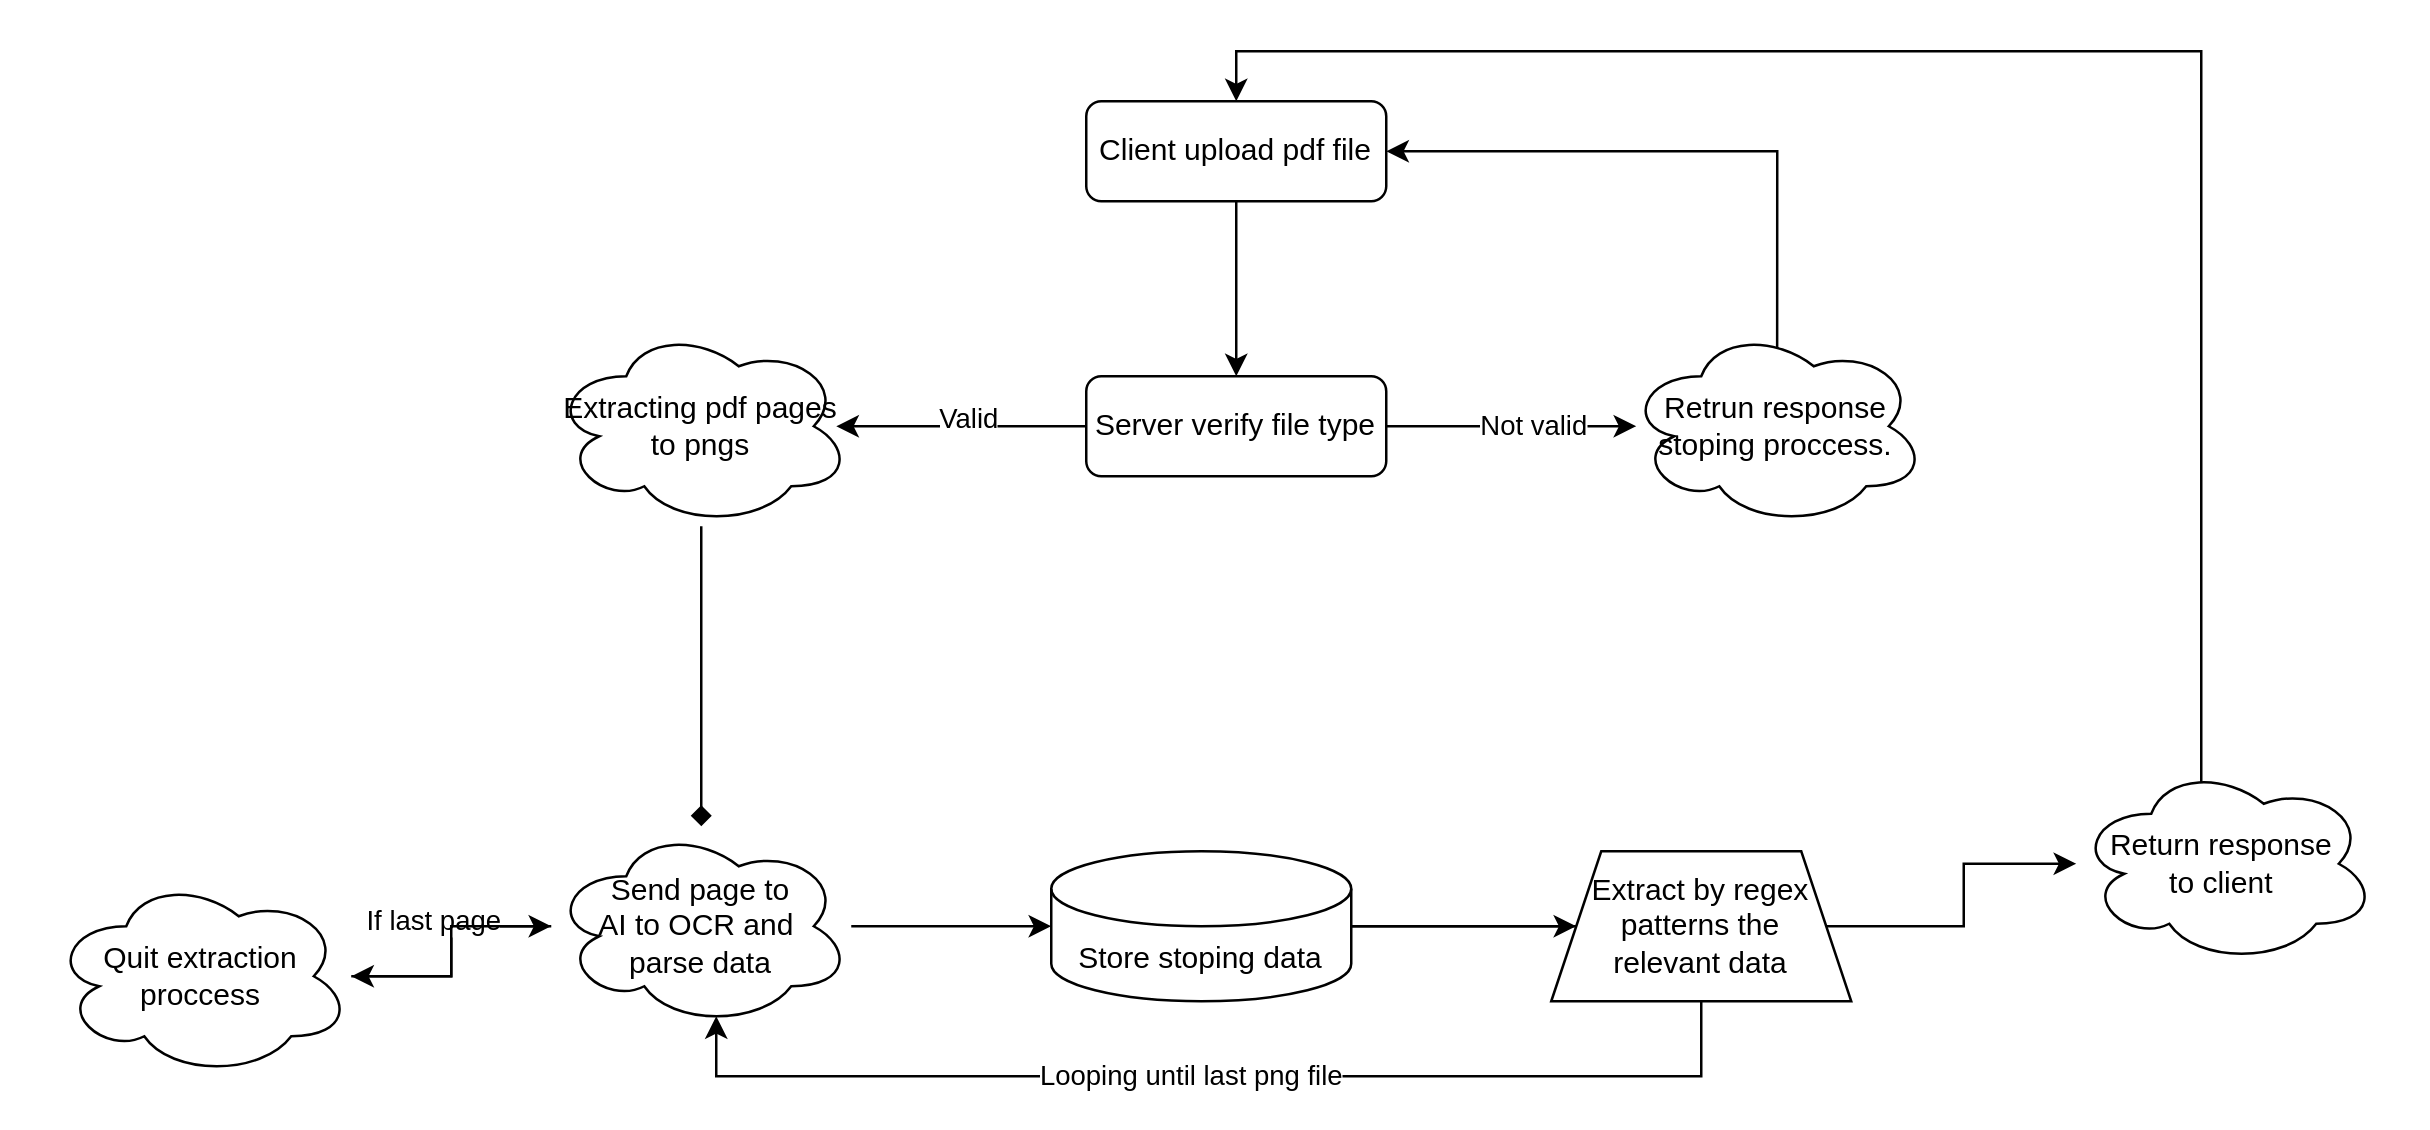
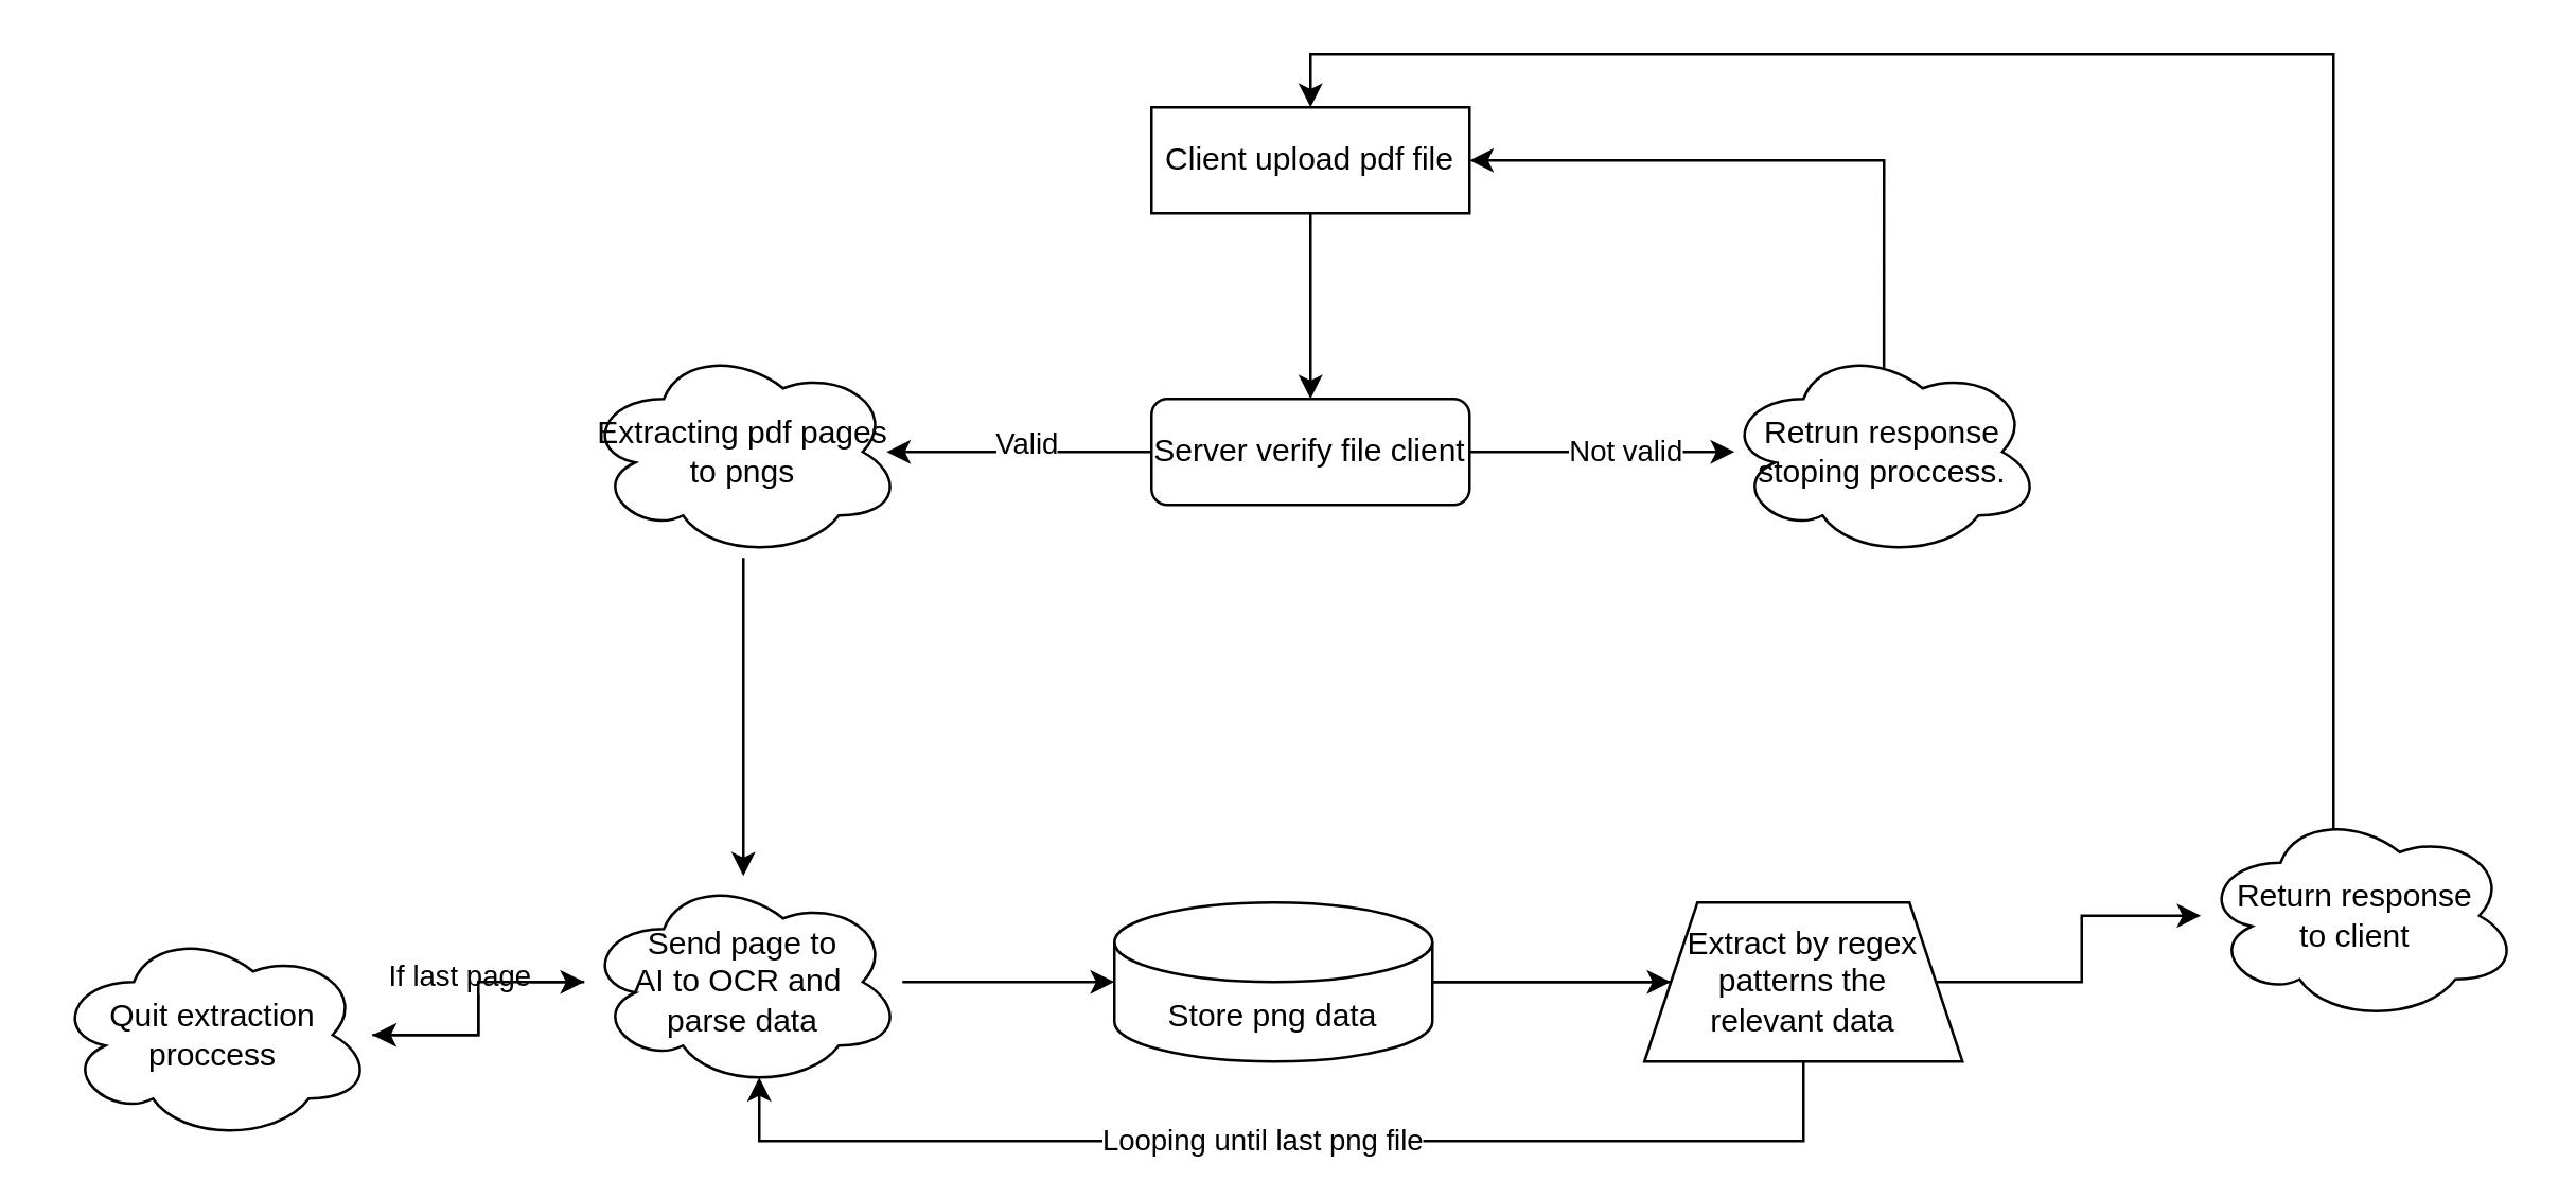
  <mxCell id="0" />
  <mxCell id="1" parent="0" />
  <mxCell id="2" value="" style="edgeStyle=orthogonalEdgeStyle;rounded=0;orthogonalLoop=1;jettySize=auto;html=1;" edge="1" parent="1" source="3" target="8"><mxGeometry relative="1" as="geometry" /></mxCell>
- <mxCell id="3" value="Client upload pdf file" style="rounded=1;whiteSpace=wrap;html=1;fontSize=12;glass=0;strokeWidth=1;shadow=0;" parent="1" vertex="1"><mxGeometry x="434" y="40" width="120" height="40" as="geometry" /></mxCell>
+ <mxCell id="3" value="Client upload pdf file" style="whiteSpace=wrap;html=1;fontSize=12;glass=0;strokeWidth=1;shadow=0;rounded=0;" parent="1" vertex="1"><mxGeometry x="434" y="40" width="120" height="40" as="geometry" /></mxCell>
  <mxCell id="4" value="" style="edgeStyle=orthogonalEdgeStyle;rounded=0;orthogonalLoop=1;jettySize=auto;html=1;" edge="1" parent="1" source="8"><mxGeometry relative="1" as="geometry"><mxPoint x="654" y="170" as="targetPoint" /></mxGeometry></mxCell>
  <mxCell id="5" value="Not valid" style="edgeLabel;html=1;align=center;verticalAlign=middle;resizable=0;points=[];" vertex="1" connectable="0" parent="4"><mxGeometry x="0.168" y="1" relative="1" as="geometry"><mxPoint as="offset" /></mxGeometry></mxCell>
  <mxCell id="6" value="" style="edgeStyle=orthogonalEdgeStyle;rounded=0;orthogonalLoop=1;jettySize=auto;html=1;" edge="1" parent="1" source="8"><mxGeometry relative="1" as="geometry"><mxPoint x="334" y="170" as="targetPoint" /><Array as="points"><mxPoint x="384" y="170" /><mxPoint x="384" y="170" /></Array></mxGeometry></mxCell>
  <mxCell id="7" value="Valid" style="edgeLabel;html=1;align=center;verticalAlign=middle;resizable=0;points=[];" vertex="1" connectable="0" parent="6"><mxGeometry x="-0.032" y="-4" relative="1" as="geometry"><mxPoint as="offset" /></mxGeometry></mxCell>
- <mxCell id="8" value="Server verify file type" style="whiteSpace=wrap;html=1;rounded=1;glass=0;strokeWidth=1;shadow=0;" vertex="1" parent="1"><mxGeometry x="434" y="150" width="120" height="40" as="geometry" /></mxCell>
- <mxCell id="9" value="" style="edgeStyle=orthogonalEdgeStyle;rounded=0;orthogonalLoop=1;jettySize=auto;html=1;endArrow=diamond;" edge="1" parent="1" source="10" target="16"><mxGeometry relative="1" as="geometry" /></mxCell>
+ <mxCell id="8" value="Server verify file client" style="whiteSpace=wrap;html=1;rounded=1;glass=0;strokeWidth=1;shadow=0;" vertex="1" parent="1"><mxGeometry x="434" y="150" width="120" height="40" as="geometry" /></mxCell>
+ <mxCell id="9" value="" style="edgeStyle=orthogonalEdgeStyle;rounded=0;orthogonalLoop=1;jettySize=auto;html=1;" edge="1" parent="1" source="10" target="16"><mxGeometry relative="1" as="geometry" /></mxCell>
  <mxCell id="10" value="Extracting pdf pages to pngs" style="ellipse;shape=cloud;whiteSpace=wrap;html=1;" vertex="1" parent="1"><mxGeometry x="220" y="130" width="120" height="80" as="geometry" /></mxCell>
  <mxCell id="11" style="edgeStyle=orthogonalEdgeStyle;rounded=0;orthogonalLoop=1;jettySize=auto;html=1;entryX=1;entryY=0.5;entryDx=0;entryDy=0;exitX=0.503;exitY=0.14;exitDx=0;exitDy=0;exitPerimeter=0;" edge="1" parent="1" source="12" target="3"><mxGeometry relative="1" as="geometry"><Array as="points"><mxPoint x="710" y="60" /></Array></mxGeometry></mxCell>
  <mxCell id="12" value="Retrun response&lt;div&gt;stoping proccess.&lt;/div&gt;" style="ellipse;shape=cloud;whiteSpace=wrap;html=1;" vertex="1" parent="1"><mxGeometry x="650" y="130" width="120" height="80" as="geometry" /></mxCell>
  <mxCell id="13" value="" style="edgeStyle=orthogonalEdgeStyle;rounded=0;orthogonalLoop=1;jettySize=auto;html=1;" edge="1" parent="1" source="16" target="18"><mxGeometry relative="1" as="geometry" /></mxCell>
  <mxCell id="14" value="" style="edgeStyle=orthogonalEdgeStyle;rounded=0;orthogonalLoop=1;jettySize=auto;html=1;" edge="1" parent="1" source="16" target="24"><mxGeometry relative="1" as="geometry" /></mxCell>
  <mxCell id="15" value="If last page" style="edgeLabel;html=1;align=center;verticalAlign=middle;resizable=0;points=[];" vertex="1" connectable="0" parent="14"><mxGeometry x="-0.125" y="-3" relative="1" as="geometry"><mxPoint x="-5" y="-7" as="offset" /></mxGeometry></mxCell>
  <mxCell id="16" value="Send page to&lt;div&gt;AI to OCR and&amp;nbsp;&lt;/div&gt;&lt;div&gt;parse data&lt;/div&gt;" style="ellipse;shape=cloud;whiteSpace=wrap;html=1;" vertex="1" parent="1"><mxGeometry x="220" y="330" width="120" height="80" as="geometry" /></mxCell>
  <mxCell id="17" value="" style="edgeStyle=orthogonalEdgeStyle;rounded=0;orthogonalLoop=1;jettySize=auto;html=1;" edge="1" parent="1" source="18" target="22"><mxGeometry relative="1" as="geometry" /></mxCell>
- <mxCell id="18" value="Store stoping data" style="shape=cylinder3;whiteSpace=wrap;html=1;boundedLbl=1;backgroundOutline=1;size=15;" vertex="1" parent="1"><mxGeometry x="420" y="340" width="120" height="60" as="geometry" /></mxCell>
+ <mxCell id="18" value="Store png data" style="shape=cylinder3;whiteSpace=wrap;html=1;boundedLbl=1;backgroundOutline=1;size=15;" vertex="1" parent="1"><mxGeometry x="420" y="340" width="120" height="60" as="geometry" /></mxCell>
  <mxCell id="19" style="edgeStyle=orthogonalEdgeStyle;rounded=0;orthogonalLoop=1;jettySize=auto;html=1;entryX=0.55;entryY=0.95;entryDx=0;entryDy=0;entryPerimeter=0;" edge="1" parent="1" source="18" target="16"><mxGeometry relative="1" as="geometry"><Array as="points"><mxPoint x="680" y="370" /><mxPoint x="680" y="430" /><mxPoint x="286" y="430" /></Array></mxGeometry></mxCell>
  <mxCell id="20" value="Looping until last png file" style="edgeLabel;html=1;align=center;verticalAlign=middle;resizable=0;points=[];" vertex="1" connectable="0" parent="19"><mxGeometry x="-0.034" y="-1" relative="1" as="geometry"><mxPoint x="-107" as="offset" /></mxGeometry></mxCell>
  <mxCell id="21" value="" style="edgeStyle=orthogonalEdgeStyle;rounded=0;orthogonalLoop=1;jettySize=auto;html=1;" edge="1" parent="1" source="22" target="26"><mxGeometry relative="1" as="geometry" /></mxCell>
  <mxCell id="22" value="Extract by regex&lt;div&gt;patterns the&lt;/div&gt;&lt;div&gt;relevant data&lt;/div&gt;" style="shape=trapezoid;perimeter=trapezoidPerimeter;whiteSpace=wrap;html=1;fixedSize=1;" vertex="1" parent="1"><mxGeometry x="620" y="340" width="120" height="60" as="geometry" /></mxCell>
  <mxCell id="23" value="" style="edgeStyle=orthogonalEdgeStyle;rounded=0;orthogonalLoop=1;jettySize=auto;html=1;" edge="1" parent="1" source="24" target="16"><mxGeometry relative="1" as="geometry" /></mxCell>
  <mxCell id="24" value="Quit extraction&lt;div&gt;proccess&lt;/div&gt;" style="ellipse;shape=cloud;whiteSpace=wrap;html=1;" vertex="1" parent="1"><mxGeometry x="20" y="350" width="120" height="80" as="geometry" /></mxCell>
  <mxCell id="25" style="edgeStyle=orthogonalEdgeStyle;rounded=0;orthogonalLoop=1;jettySize=auto;html=1;entryX=0.5;entryY=0;entryDx=0;entryDy=0;exitX=0.4;exitY=0.1;exitDx=0;exitDy=0;exitPerimeter=0;" edge="1" parent="1" source="26" target="3"><mxGeometry relative="1" as="geometry"><mxPoint x="880" y="-10" as="targetPoint" /><Array as="points"><mxPoint x="880" y="338" /><mxPoint x="880" y="20" /><mxPoint x="494" y="20" /></Array></mxGeometry></mxCell>
  <mxCell id="26" value="Return response&amp;nbsp;&lt;div&gt;to client&amp;nbsp;&lt;/div&gt;" style="ellipse;shape=cloud;whiteSpace=wrap;html=1;" vertex="1" parent="1"><mxGeometry x="830" y="305" width="120" height="80" as="geometry" /></mxCell>
